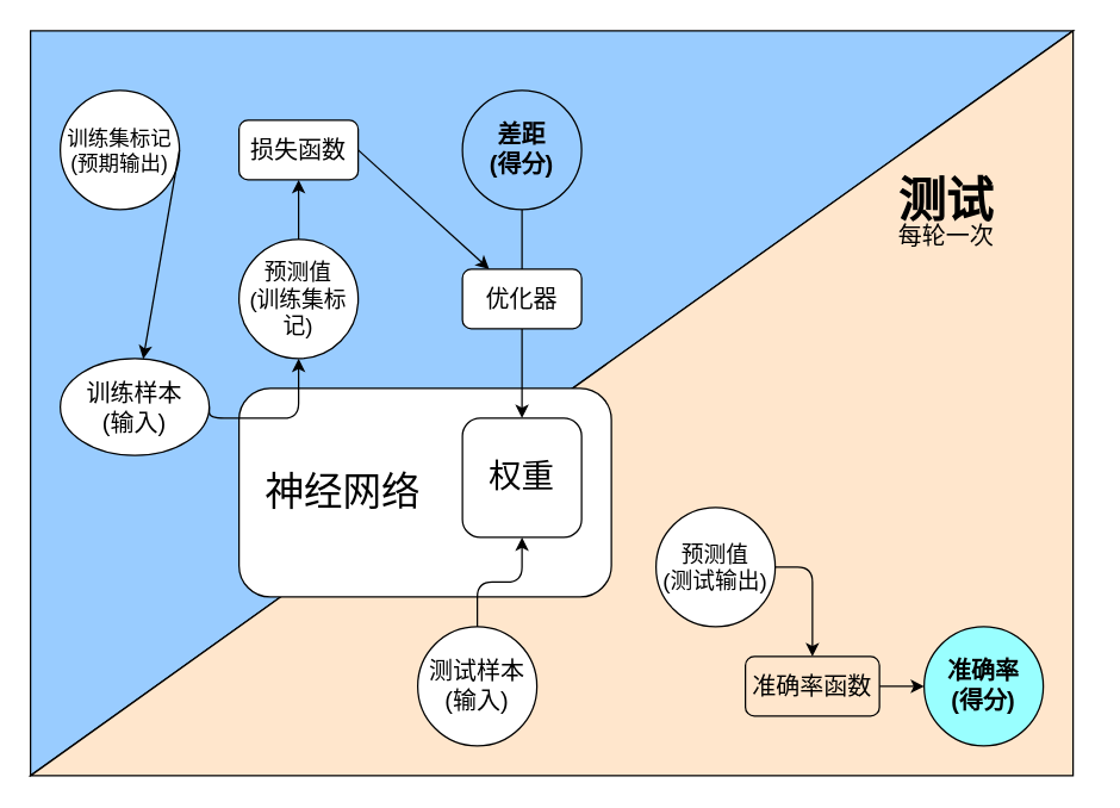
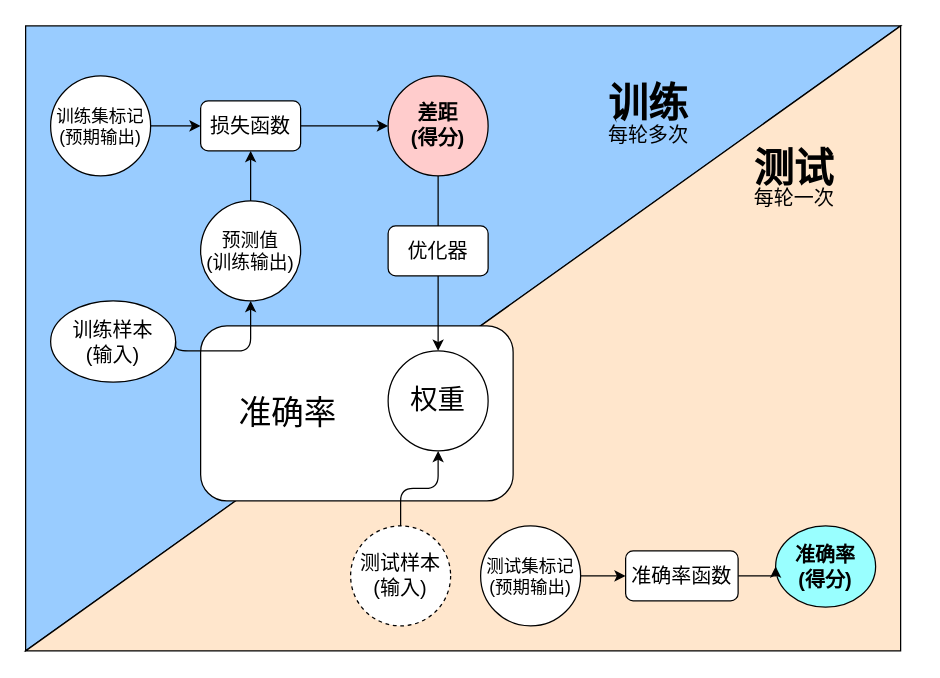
  <mxCell id="0" />
  <mxCell id="1" parent="0" />
  <mxCell id="2" value="" style="shape=manualInput;whiteSpace=wrap;html=1;fillColor=#99CCFF;size=500;direction=west;" vertex="1" parent="1"><mxGeometry x="20" y="20" width="700" height="500" as="geometry" /></mxCell>
  <mxCell id="3" value="" style="shape=manualInput;whiteSpace=wrap;html=1;fillColor=#FFE6CC;size=500;" vertex="1" parent="1"><mxGeometry x="20" y="20" width="700" height="500" as="geometry" /></mxCell>
  <mxCell id="4" value="" style="rounded=1;whiteSpace=wrap;html=1;fillColor=#FFFFFF;" vertex="1" parent="1"><mxGeometry x="160" y="260" width="250" height="140" as="geometry" /></mxCell>
  <mxCell id="5" value="训练样本&lt;br style=&quot;font-size: 16px;&quot;&gt;(输入)" style="ellipse;whiteSpace=wrap;html=1;aspect=fixed;fontSize=16;" vertex="1" parent="1"><mxGeometry x="40" y="240" width="100" height="65" as="geometry" /></mxCell>
  <mxCell id="6" style="edgeStyle=none;rounded=0;orthogonalLoop=1;jettySize=auto;html=1;exitX=0.5;exitY=0;exitDx=0;exitDy=0;entryX=0.5;entryY=1;entryDx=0;entryDy=0;" edge="1" parent="1" source="7" target="21"><mxGeometry relative="1" as="geometry" /></mxCell>
- <mxCell id="7" value="预测值&lt;br style=&quot;font-size: 15px;&quot;&gt;(训练集标记)" style="ellipse;whiteSpace=wrap;html=1;aspect=fixed;fontSize=15;" vertex="1" parent="1"><mxGeometry x="160" y="160" width="80" height="80" as="geometry" /></mxCell>
- <mxCell id="8" style="edgeStyle=none;rounded=0;orthogonalLoop=1;jettySize=auto;html=1;exitX=1;exitY=0.5;exitDx=0;exitDy=0;" edge="1" parent="1" source="21" target="24"><mxGeometry relative="1" as="geometry" /></mxCell>
+ <mxCell id="7" value="预测值&lt;br style=&quot;font-size: 15px;&quot;&gt;(训练输出)" style="ellipse;whiteSpace=wrap;html=1;aspect=fixed;fontSize=15;" vertex="1" parent="1"><mxGeometry x="160" y="160" width="80" height="80" as="geometry" /></mxCell>
+ <mxCell id="8" style="edgeStyle=none;rounded=0;orthogonalLoop=1;jettySize=auto;html=1;exitX=1;exitY=0.5;exitDx=0;exitDy=0;entryX=0;entryY=0.5;entryDx=0;entryDy=0;" edge="1" parent="1" source="21" target="10"><mxGeometry relative="1" as="geometry" /></mxCell>
  <mxCell id="9" value="训练集标记&lt;br style=&quot;font-size: 14px;&quot;&gt;(预期输出)" style="ellipse;whiteSpace=wrap;html=1;aspect=fixed;fontSize=14;" vertex="1" parent="1"><mxGeometry x="40" y="60" width="80" height="80" as="geometry" /></mxCell>
- <mxCell id="10" value="差距&lt;br style=&quot;font-size: 16px&quot;&gt;(得分)" style="ellipse;whiteSpace=wrap;html=1;aspect=fixed;fontSize=16;fillColor=#99ccff;fontStyle=1;" vertex="1" parent="1"><mxGeometry x="310" y="60" width="80" height="80" as="geometry" /></mxCell>
- <mxCell id="11" value="权重" style="whiteSpace=wrap;html=1;aspect=fixed;fontSize=22;rounded=1;" vertex="1" parent="1"><mxGeometry x="310" y="280" width="80" height="80" as="geometry" /></mxCell>
+ <mxCell id="10" value="差距&lt;br style=&quot;font-size: 16px&quot;&gt;(得分)" style="ellipse;whiteSpace=wrap;html=1;aspect=fixed;fontSize=16;fillColor=#FFCCCC;fontStyle=1" vertex="1" parent="1"><mxGeometry x="310" y="60" width="80" height="80" as="geometry" /></mxCell>
+ <mxCell id="11" value="权重" style="ellipse;whiteSpace=wrap;html=1;aspect=fixed;fontSize=22;" vertex="1" parent="1"><mxGeometry x="310" y="280" width="80" height="80" as="geometry" /></mxCell>
  <mxCell id="12" style="edgeStyle=none;rounded=0;orthogonalLoop=1;jettySize=auto;html=1;exitX=0;exitY=0;exitDx=0;exitDy=0;" edge="1" parent="1" source="5" target="5"><mxGeometry relative="1" as="geometry" /></mxCell>
- <mxCell id="13" value="神经网络" style="text;html=1;strokeColor=none;fillColor=none;align=center;verticalAlign=middle;whiteSpace=wrap;rounded=0;fontSize=26;" vertex="1" parent="1"><mxGeometry x="170" y="320" width="120" height="20" as="geometry" /></mxCell>
+ <mxCell id="13" value="准确率" style="text;html=1;strokeColor=none;fillColor=none;align=center;verticalAlign=middle;whiteSpace=wrap;rounded=0;fontSize=26;" vertex="1" parent="1"><mxGeometry x="170" y="320" width="120" height="20" as="geometry" /></mxCell>
  <mxCell id="14" value="" style="endArrow=classic;html=1;entryX=0.5;entryY=1;entryDx=0;entryDy=0;edgeStyle=orthogonalEdgeStyle;exitX=1;exitY=0.5;exitDx=0;exitDy=0;" edge="1" parent="1" source="5" target="7"><mxGeometry width="50" height="50" relative="1" as="geometry"><mxPoint x="160" y="320" as="sourcePoint" /><mxPoint x="50" y="390" as="targetPoint" /><Array as="points"><mxPoint x="200" y="280" /></Array></mxGeometry></mxCell>
- <mxCell id="15" value="测试样本&lt;br style=&quot;font-size: 16px;&quot;&gt;(输入)" style="ellipse;whiteSpace=wrap;html=1;aspect=fixed;fontSize=16;" vertex="1" parent="1"><mxGeometry x="280" y="420" width="80" height="80" as="geometry" /></mxCell>
+ <mxCell id="15" value="测试样本&lt;br style=&quot;font-size: 16px;&quot;&gt;(输入)" style="ellipse;whiteSpace=wrap;html=1;aspect=fixed;fontSize=16;dashed=1;" vertex="1" parent="1"><mxGeometry x="280" y="420" width="80" height="80" as="geometry" /></mxCell>
+ <mxCell id="16" style="edgeStyle=orthogonalEdgeStyle;rounded=0;orthogonalLoop=1;jettySize=auto;html=1;exitX=1;exitY=0.5;exitDx=0;exitDy=0;entryX=0;entryY=0.5;entryDx=0;entryDy=0;" edge="1" parent="1" source="17" target="27"><mxGeometry relative="1" as="geometry" /></mxCell>
+ <mxCell id="17" value="测试集标记&lt;br style=&quot;font-size: 14px;&quot;&gt;(预期输出)" style="ellipse;whiteSpace=wrap;html=1;aspect=fixed;fontSize=14;" vertex="1" parent="1"><mxGeometry x="384" y="420" width="80" height="80" as="geometry" /></mxCell>
  <mxCell id="18" value="" style="endArrow=classic;html=1;exitX=0.5;exitY=0;exitDx=0;exitDy=0;edgeStyle=orthogonalEdgeStyle;" edge="1" parent="1" source="15" target="11"><mxGeometry width="50" height="50" relative="1" as="geometry"><mxPoint x="80" y="590" as="sourcePoint" /><mxPoint x="200" y="410" as="targetPoint" /></mxGeometry></mxCell>
- <mxCell id="19" value="预测值&lt;br style=&quot;font-size: 15px;&quot;&gt;(测试输出)" style="ellipse;whiteSpace=wrap;html=1;aspect=fixed;fontSize=15;" vertex="1" parent="1"><mxGeometry x="440" y="340" width="80" height="80" as="geometry" /></mxCell>
- <mxCell id="20" value="准确率&lt;br style=&quot;font-size: 16px&quot;&gt;(得分)" style="ellipse;whiteSpace=wrap;html=1;aspect=fixed;fontSize=16;fillColor=#99FFFF;fontStyle=1" vertex="1" parent="1"><mxGeometry x="620" y="420" width="80" height="80" as="geometry" /></mxCell>
+ <mxCell id="20" value="准确率&lt;br style=&quot;font-size: 16px&quot;&gt;(得分)" style="ellipse;whiteSpace=wrap;html=1;aspect=fixed;fontSize=16;fillColor=#99FFFF;fontStyle=1" vertex="1" parent="1"><mxGeometry x="620" y="420" width="80" height="65" as="geometry" /></mxCell>
  <mxCell id="21" value="损失函数" style="rounded=1;whiteSpace=wrap;html=1;fillColor=#FFFFFF;fontSize=16;" vertex="1" parent="1"><mxGeometry x="160" y="80" width="80" height="40" as="geometry" /></mxCell>
- <mxCell id="22" style="edgeStyle=none;rounded=0;orthogonalLoop=1;jettySize=auto;html=1;exitX=1;exitY=0.5;exitDx=0;exitDy=0;" edge="1" parent="1" source="9" target="5"><mxGeometry relative="1" as="geometry"><mxPoint x="120" y="80" as="sourcePoint" /><mxPoint x="280" y="80" as="targetPoint" /></mxGeometry></mxCell>
+ <mxCell id="22" style="edgeStyle=none;rounded=0;orthogonalLoop=1;jettySize=auto;html=1;exitX=1;exitY=0.5;exitDx=0;exitDy=0;entryX=0;entryY=0.5;entryDx=0;entryDy=0;" edge="1" parent="1" source="9" target="21"><mxGeometry relative="1" as="geometry"><mxPoint x="120" y="80" as="sourcePoint" /><mxPoint x="280" y="80" as="targetPoint" /></mxGeometry></mxCell>
  <mxCell id="23" style="edgeStyle=none;rounded=0;orthogonalLoop=1;jettySize=auto;html=1;exitX=0.5;exitY=1;exitDx=0;exitDy=0;" edge="1" parent="1" source="24" target="11"><mxGeometry relative="1" as="geometry" /></mxCell>
  <mxCell id="24" value="优化器" style="rounded=1;whiteSpace=wrap;html=1;fillColor=#FFFFFF;fontSize=16;" vertex="1" parent="1"><mxGeometry x="310" y="180" width="80" height="40" as="geometry" /></mxCell>
  <mxCell id="25" value="" style="endArrow=none;html=1;entryX=0.5;entryY=0;entryDx=0;entryDy=0;exitX=0.5;exitY=1;exitDx=0;exitDy=0;edgeStyle=orthogonalEdgeStyle;" edge="1" parent="1" source="10" target="24"><mxGeometry width="50" height="50" relative="1" as="geometry"><mxPoint x="40" y="570" as="sourcePoint" /><mxPoint x="440" y="159.714" as="targetPoint" /></mxGeometry></mxCell>
  <mxCell id="26" style="edgeStyle=orthogonalEdgeStyle;rounded=0;orthogonalLoop=1;jettySize=auto;html=1;exitX=1;exitY=0.5;exitDx=0;exitDy=0;entryX=0;entryY=0.5;entryDx=0;entryDy=0;" edge="1" parent="1" source="27" target="20"><mxGeometry relative="1" as="geometry" /></mxCell>
- <mxCell id="27" value="准确率函数" style="rounded=1;whiteSpace=wrap;html=1;fillColor=#ffe6cc;fontSize=16;" vertex="1" parent="1"><mxGeometry x="500" y="440" width="90" height="40" as="geometry" /></mxCell>
- <mxCell id="28" value="" style="endArrow=classic;html=1;exitX=1;exitY=0.5;exitDx=0;exitDy=0;entryX=0.5;entryY=0;entryDx=0;entryDy=0;edgeStyle=orthogonalEdgeStyle;" edge="1" parent="1" source="19" target="27"><mxGeometry width="50" height="50" relative="1" as="geometry"><mxPoint x="40" y="570" as="sourcePoint" /><mxPoint x="90" y="520" as="targetPoint" /></mxGeometry></mxCell>
+ <mxCell id="27" value="准确率函数" style="rounded=1;whiteSpace=wrap;html=1;fillColor=#FFFFFF;fontSize=16;" vertex="1" parent="1"><mxGeometry x="500" y="440" width="90" height="40" as="geometry" /></mxCell>
+ <mxCell id="29" value="&lt;h1 style=&quot;line-height: 10%&quot;&gt;训练&lt;/h1&gt;&lt;p style=&quot;line-height: 20%&quot;&gt;每轮多次&lt;/p&gt;" style="text;html=1;strokeColor=none;fillColor=none;spacing=5;spacingTop=-20;whiteSpace=wrap;overflow=hidden;rounded=0;fontSize=16;align=center;" vertex="1" parent="1"><mxGeometry x="440" y="70" width="157" height="50" as="geometry" /></mxCell>
  <mxCell id="30" value="&lt;h1 style=&quot;line-height: 20%&quot;&gt;测试&lt;/h1&gt;&lt;p style=&quot;line-height: 0%&quot;&gt;每轮一次&lt;/p&gt;" style="text;html=1;strokeColor=none;fillColor=none;spacing=5;spacingTop=-20;whiteSpace=wrap;overflow=hidden;rounded=0;fontSize=16;align=center;" vertex="1" parent="1"><mxGeometry x="540" y="120" width="190" height="50" as="geometry" /></mxCell>
